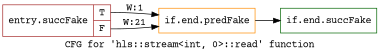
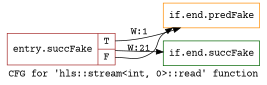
  digraph {
    fontname="Courier Prime"
    label="CFG for 'hls::stream\<int, 0\>::read' function"
    rankdir=LR
    node [filename="/proj/xbuilds/2019.2_0801_1/installs/lin64/Scout/HEAD/include/hls_stream.h" fontname="Courier Prime" linenumber=176 shape=record]
    edge [filename="/proj/xbuilds/2019.2_0801_1/installs/lin64/Scout/HEAD/include/hls_stream.h" fontname="Courier Prime"]
    n1 [color=brown label="{entry.succFake|{<s0>T|<s1>F}}" linenumber=165]
    n2 [color=darkorange label="{if.end.predFake}"]
    n3 [color=darkgreen label="{if.end.succFake}"]
    n1 -> n2 [label="W:1" tailport=s0]
    n1 -> n2 [label="W:21" tailport=s1]
-   n2 -> n3
+   n1 -> n3
  }
